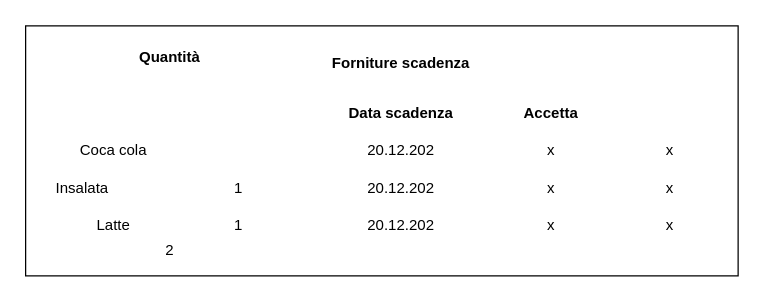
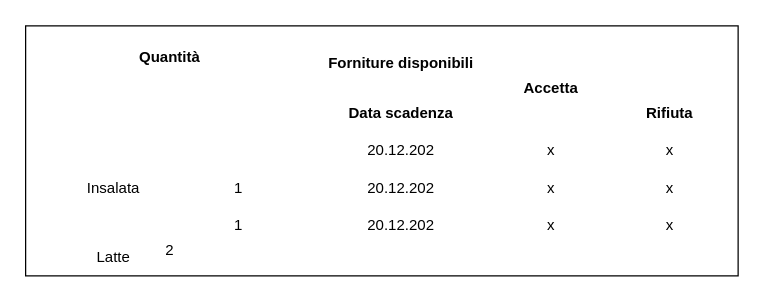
  <mxCell id="0" />
  <mxCell id="1" parent="0" />
  <mxCell id="2" value="" style="rounded=0;whiteSpace=wrap;html=1;" vertex="1" parent="1"><mxGeometry x="20" y="20" width="570" height="200" as="geometry" /></mxCell>
  <mxCell id="3" value="Quantità" style="text;html=1;align=center;verticalAlign=middle;resizable=0;points=[];autosize=1;fontStyle=1" vertex="1" parent="1"><mxGeometry x="105" y="35" width="60" height="20" as="geometry" /></mxCell>
- <mxCell id="4" value="Coca cola" style="text;html=1;align=center;verticalAlign=middle;resizable=0;points=[];autosize=1;fontStyle=0" vertex="1" parent="1"><mxGeometry x="55" y="110" width="70" height="20" as="geometry" /></mxCell>
  <mxCell id="5" value="Data scadenza" style="text;html=1;align=center;verticalAlign=middle;resizable=0;points=[];autosize=1;fontStyle=1" vertex="1" parent="1"><mxGeometry x="270" y="80" width="100" height="20" as="geometry" /></mxCell>
  <mxCell id="6" value="20.12.202" style="text;html=1;align=center;verticalAlign=middle;resizable=0;points=[];autosize=1;fontStyle=0" vertex="1" parent="1"><mxGeometry x="280" y="110" width="80" height="20" as="geometry" /></mxCell>
- <mxCell id="7" value="Insalata" style="text;html=1;align=center;verticalAlign=middle;resizable=0;points=[];autosize=1;fontStyle=0" vertex="1" parent="1"><mxGeometry x="35" y="140" width="60" height="20" as="geometry" /></mxCell>
+ <mxCell id="7" value="Insalata" style="text;html=1;align=center;verticalAlign=middle;resizable=0;points=[];autosize=1;fontStyle=0" vertex="1" parent="1"><mxGeometry x="60" y="140" width="60" height="20" as="geometry" /></mxCell>
  <mxCell id="8" value="1" style="text;html=1;align=center;verticalAlign=middle;resizable=0;points=[];autosize=1;fontStyle=0" vertex="1" parent="1"><mxGeometry x="180" y="140" width="20" height="20" as="geometry" /></mxCell>
  <mxCell id="9" value="20.12.202" style="text;html=1;align=center;verticalAlign=middle;resizable=0;points=[];autosize=1;fontStyle=0" vertex="1" parent="1"><mxGeometry x="280" y="140" width="80" height="20" as="geometry" /></mxCell>
  <mxCell id="10" value="2" style="text;html=1;align=center;verticalAlign=middle;resizable=0;points=[];autosize=1;fontStyle=0" vertex="1" parent="1"><mxGeometry x="125" y="190" width="20" height="20" as="geometry" /></mxCell>
- <mxCell id="11" value="Latte" style="text;html=1;align=center;verticalAlign=middle;resizable=0;points=[];autosize=1;fontStyle=0" vertex="1" parent="1"><mxGeometry x="70" y="170" width="40" height="20" as="geometry" /></mxCell>
+ <mxCell id="11" value="Latte" style="text;html=1;align=center;verticalAlign=middle;resizable=0;points=[];autosize=1;fontStyle=0" vertex="1" parent="1"><mxGeometry x="70" y="195" width="40" height="20" as="geometry" /></mxCell>
  <mxCell id="12" value="20.12.202" style="text;html=1;align=center;verticalAlign=middle;resizable=0;points=[];autosize=1;fontStyle=0" vertex="1" parent="1"><mxGeometry x="280" y="170" width="80" height="20" as="geometry" /></mxCell>
  <mxCell id="13" value="1" style="text;html=1;align=center;verticalAlign=middle;resizable=0;points=[];autosize=1;fontStyle=0" vertex="1" parent="1"><mxGeometry x="180" y="170" width="20" height="20" as="geometry" /></mxCell>
+ <mxCell id="14" value="Rifiuta" style="text;html=1;align=center;verticalAlign=middle;resizable=0;points=[];autosize=1;fontStyle=1" vertex="1" parent="1"><mxGeometry x="510" y="80" width="50" height="20" as="geometry" /></mxCell>
  <mxCell id="15" value="x" style="text;html=1;align=center;verticalAlign=middle;resizable=0;points=[];autosize=1;fontStyle=0" vertex="1" parent="1"><mxGeometry x="430" y="140" width="20" height="20" as="geometry" /></mxCell>
  <mxCell id="16" value="x" style="text;html=1;align=center;verticalAlign=middle;resizable=0;points=[];autosize=1;fontStyle=0" vertex="1" parent="1"><mxGeometry x="430" y="110" width="20" height="20" as="geometry" /></mxCell>
  <mxCell id="17" value="x" style="text;html=1;align=center;verticalAlign=middle;resizable=0;points=[];autosize=1;fontStyle=0" vertex="1" parent="1"><mxGeometry x="430" y="170" width="20" height="20" as="geometry" /></mxCell>
  <mxCell id="18" value="x" style="text;html=1;align=center;verticalAlign=middle;resizable=0;points=[];autosize=1;fontStyle=0" vertex="1" parent="1"><mxGeometry x="525" y="110" width="20" height="20" as="geometry" /></mxCell>
  <mxCell id="19" value="x" style="text;html=1;align=center;verticalAlign=middle;resizable=0;points=[];autosize=1;fontStyle=0" vertex="1" parent="1"><mxGeometry x="525" y="140" width="20" height="20" as="geometry" /></mxCell>
  <mxCell id="20" value="x" style="text;html=1;align=center;verticalAlign=middle;resizable=0;points=[];autosize=1;fontStyle=0" vertex="1" parent="1"><mxGeometry x="525" y="170" width="20" height="20" as="geometry" /></mxCell>
- <mxCell id="21" value="&lt;b&gt;Forniture scadenza&lt;/b&gt;" style="text;html=1;align=center;verticalAlign=middle;resizable=0;points=[];autosize=1;fontStyle=0" vertex="1" parent="1"><mxGeometry x="255" y="40" width="130" height="20" as="geometry" /></mxCell>
- <mxCell id="22" value="Accetta" style="text;html=1;align=center;verticalAlign=middle;resizable=0;points=[];autosize=1;fontStyle=1" vertex="1" parent="1"><mxGeometry x="410" y="80" width="60" height="20" as="geometry" /></mxCell>
+ <mxCell id="21" value="&lt;b&gt;Forniture disponibili&lt;/b&gt;" style="text;html=1;align=center;verticalAlign=middle;resizable=0;points=[];autosize=1;fontStyle=0" vertex="1" parent="1"><mxGeometry x="255" y="40" width="130" height="20" as="geometry" /></mxCell>
+ <mxCell id="22" value="Accetta" style="text;html=1;align=center;verticalAlign=middle;resizable=0;points=[];autosize=1;fontStyle=1" vertex="1" parent="1"><mxGeometry x="410" y="60" width="60" height="20" as="geometry" /></mxCell>
